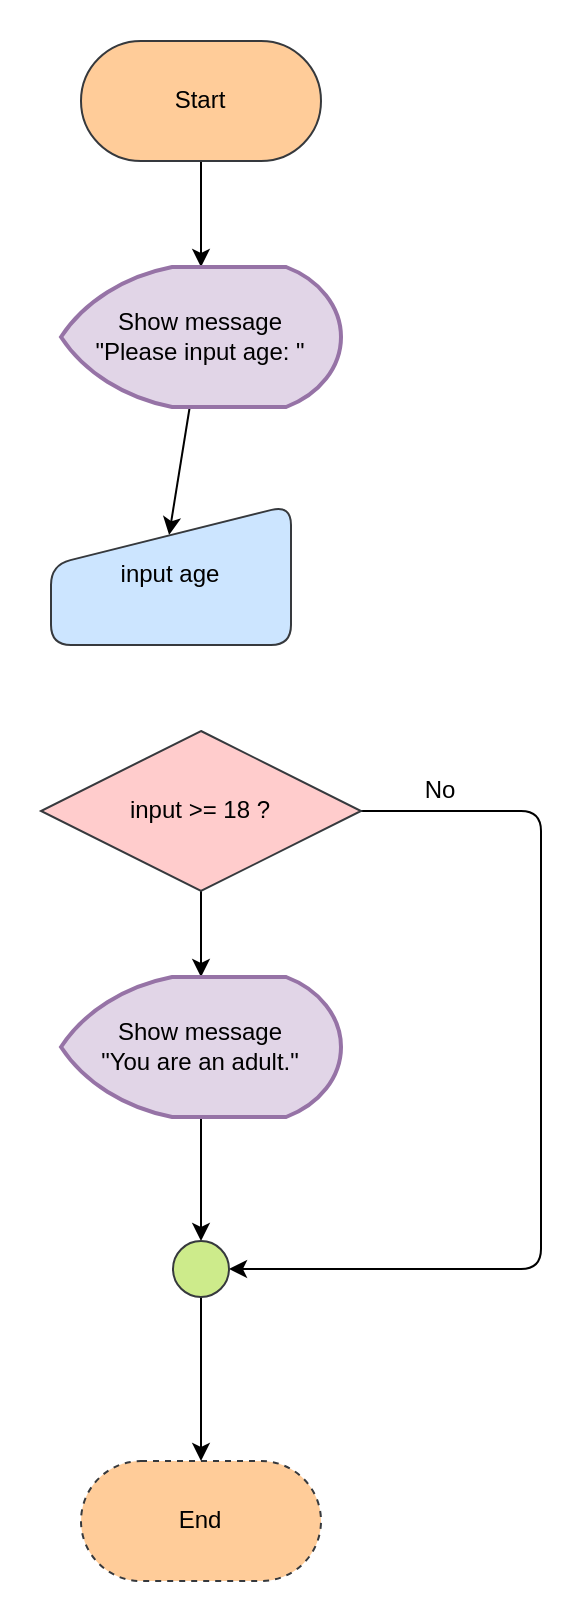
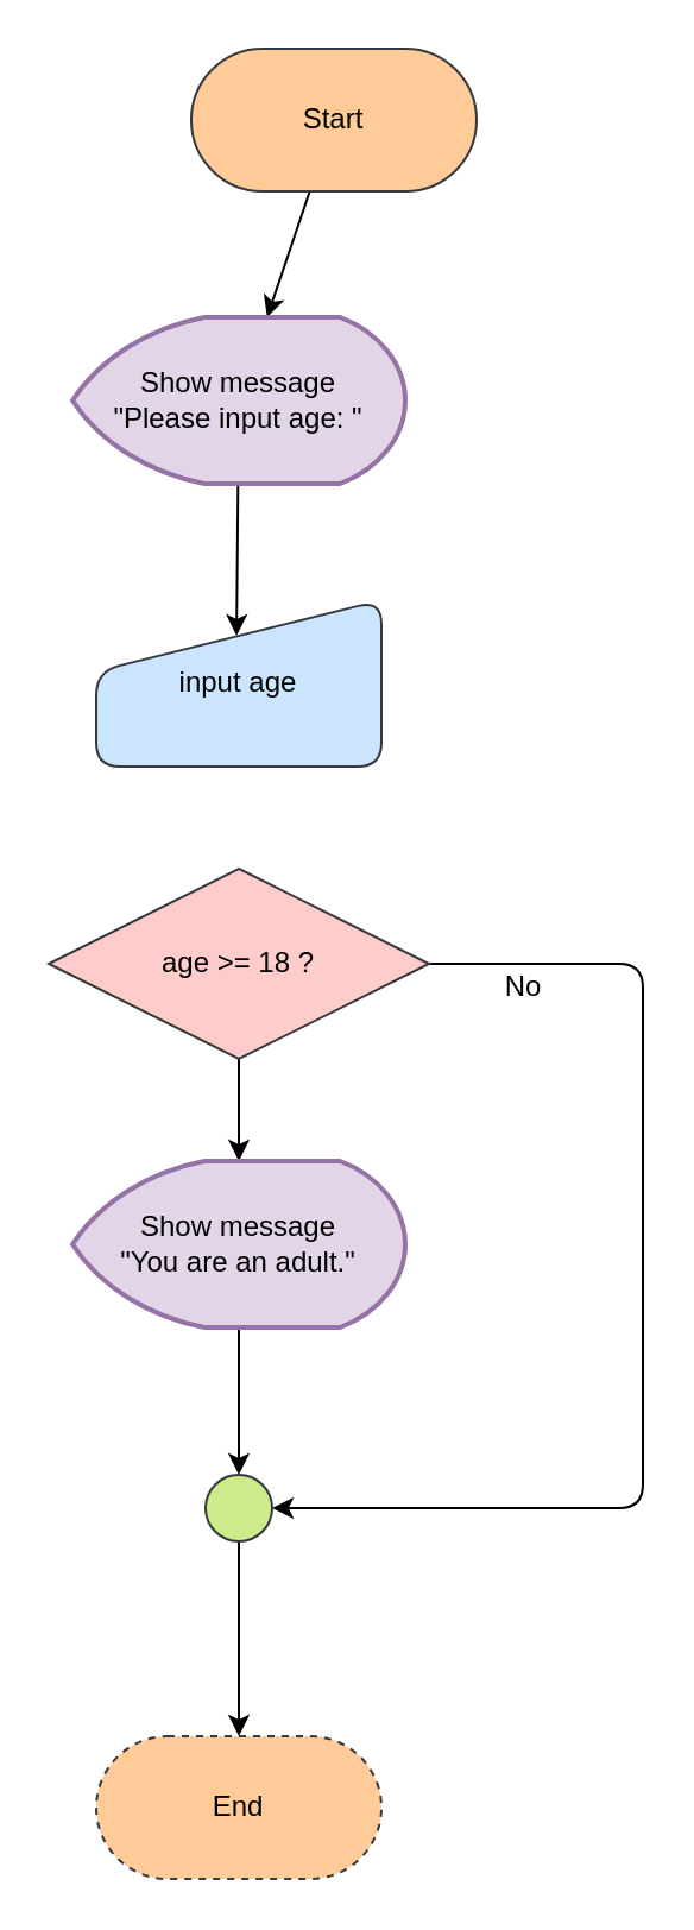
  <mxCell id="0" />
  <mxCell id="1" parent="0" />
  <mxCell id="2" value="" style="edgeStyle=none;html=1;" parent="1" source="3" target="6" edge="1"><mxGeometry relative="1" as="geometry" /></mxCell>
- <mxCell id="3" value="Start" style="rounded=1;whiteSpace=wrap;html=1;arcSize=50;fillColor=#ffcc99;strokeColor=#36393d;fontColor=#000000;" parent="1" vertex="1"><mxGeometry x="40" y="20" width="120" height="60" as="geometry" /></mxCell>
+ <mxCell id="3" value="Start" style="rounded=1;whiteSpace=wrap;html=1;arcSize=50;fillColor=#ffcc99;strokeColor=#36393d;fontColor=#000000;" parent="1" vertex="1"><mxGeometry x="80" y="20" width="120" height="60" as="geometry" /></mxCell>
  <mxCell id="4" value="End" style="rounded=1;whiteSpace=wrap;html=1;arcSize=50;fillColor=#ffcc99;strokeColor=#36393d;fontColor=#000000;dashed=1;" parent="1" vertex="1"><mxGeometry x="40" y="730" width="120" height="60" as="geometry" /></mxCell>
  <mxCell id="5" value="" style="edgeStyle=none;html=1;entryX=0.492;entryY=0.214;entryDx=0;entryDy=0;entryPerimeter=0;" parent="1" source="6" target="7" edge="1"><mxGeometry relative="1" as="geometry" /></mxCell>
  <mxCell id="6" value="Show message &lt;br&gt;&quot;Please input age: &quot;" style="strokeWidth=2;html=1;shape=mxgraph.flowchart.display;whiteSpace=wrap;fillColor=#e1d5e7;strokeColor=#9673a6;fontColor=#000000;" parent="1" vertex="1"><mxGeometry x="30" y="133" width="140" height="70" as="geometry" /></mxCell>
- <mxCell id="7" value="input age" style="shape=manualInput;whiteSpace=wrap;html=1;rounded=1;fillColor=#cce5ff;strokeColor=#36393d;fontColor=#000000;" parent="1" vertex="1"><mxGeometry x="25" y="252" width="120" height="70" as="geometry" /></mxCell>
+ <mxCell id="7" value="input age" style="shape=manualInput;whiteSpace=wrap;html=1;rounded=1;fillColor=#cce5ff;strokeColor=#36393d;fontColor=#000000;" parent="1" vertex="1"><mxGeometry x="40" y="252" width="120" height="70" as="geometry" /></mxCell>
  <mxCell id="8" value="" style="edgeStyle=none;html=1;" parent="1" source="10" target="12" edge="1"><mxGeometry relative="1" as="geometry" /></mxCell>
  <mxCell id="9" style="edgeStyle=none;html=1;exitX=1;exitY=0.5;exitDx=0;exitDy=0;" parent="1" source="10" target="15" edge="1"><mxGeometry relative="1" as="geometry"><mxPoint x="115" y="639" as="targetPoint" /><Array as="points"><mxPoint x="270" y="405" /><mxPoint x="270" y="510" /><mxPoint x="270" y="634" /></Array></mxGeometry></mxCell>
- <mxCell id="10" value="input &amp;gt;= 18 ?" style="rhombus;whiteSpace=wrap;html=1;rounded=0;fillColor=#ffcccc;strokeColor=#36393d;fontColor=#000000;" parent="1" vertex="1"><mxGeometry x="20" y="365" width="160" height="80" as="geometry" /></mxCell>
+ <mxCell id="10" value="age &amp;gt;= 18 ?" style="rhombus;whiteSpace=wrap;html=1;rounded=0;fillColor=#ffcccc;strokeColor=#36393d;fontColor=#000000;" parent="1" vertex="1"><mxGeometry x="20" y="365" width="160" height="80" as="geometry" /></mxCell>
  <mxCell id="11" value="" style="edgeStyle=none;html=1;entryX=0;entryY=0.5;entryDx=0;entryDy=0;entryPerimeter=0;" parent="1" source="12" target="15" edge="1"><mxGeometry relative="1" as="geometry"><mxPoint x="100" y="624" as="targetPoint" /></mxGeometry></mxCell>
  <mxCell id="12" value="Show message &lt;br&gt;&quot;You are an adult.&quot;" style="strokeWidth=2;html=1;shape=mxgraph.flowchart.display;whiteSpace=wrap;fillColor=#e1d5e7;strokeColor=#9673a6;fontColor=#000000;" parent="1" vertex="1"><mxGeometry x="30" y="488" width="140" height="70" as="geometry" /></mxCell>
  <mxCell id="13" value="" style="edgeStyle=none;html=1;exitX=1;exitY=0.5;exitDx=0;exitDy=0;exitPerimeter=0;" parent="1" source="15" target="4" edge="1"><mxGeometry relative="1" as="geometry"><mxPoint x="100" y="654" as="sourcePoint" /></mxGeometry></mxCell>
- <mxCell id="14" value="No" style="text;strokeColor=none;align=center;fillColor=none;html=1;verticalAlign=middle;whiteSpace=wrap;rounded=0;" parent="1" vertex="1"><mxGeometry x="190" y="380" width="60" height="30" as="geometry" /></mxCell>
+ <mxCell id="14" value="No" style="text;strokeColor=none;align=center;fillColor=none;html=1;verticalAlign=middle;whiteSpace=wrap;rounded=0;" parent="1" vertex="1"><mxGeometry x="190" y="400" width="60" height="30" as="geometry" /></mxCell>
  <mxCell id="15" value="" style="verticalLabelPosition=bottom;verticalAlign=top;html=1;shape=mxgraph.flowchart.on-page_reference;rounded=0;direction=south;fillColor=#cdeb8b;strokeColor=#36393d;" parent="1" vertex="1"><mxGeometry x="86" y="620" width="28" height="28" as="geometry" /></mxCell>
